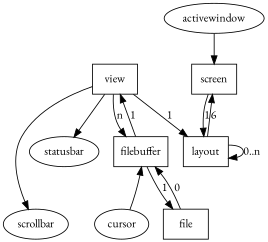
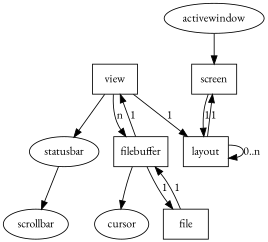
  digraph {
    fontname="EB Garamond"
    node [fontname="EB Garamond" shape=box]
    edge [fontname="EB Garamond"]
    screen
    layout
    activewindow [shape=oval]
    view
    scrollbar [shape=oval]
    statusbar [shape=oval]
    filebuffer
    cursor [shape=oval]
    file
    screen -> layout [label=1]
-   layout -> screen [label=6]
+   layout -> screen [label=1]
    layout -> layout [label="0..n"]
    activewindow -> screen
    view -> layout [label=1]
-   view -> scrollbar
+   statusbar -> scrollbar
    view -> statusbar
    view -> filebuffer [label=n]
    filebuffer -> view [label=1]
-   cursor -> filebuffer
+   filebuffer -> cursor
    filebuffer -> file [label=1]
-   file -> filebuffer [label=0]
+   file -> filebuffer [label=1]
  }
